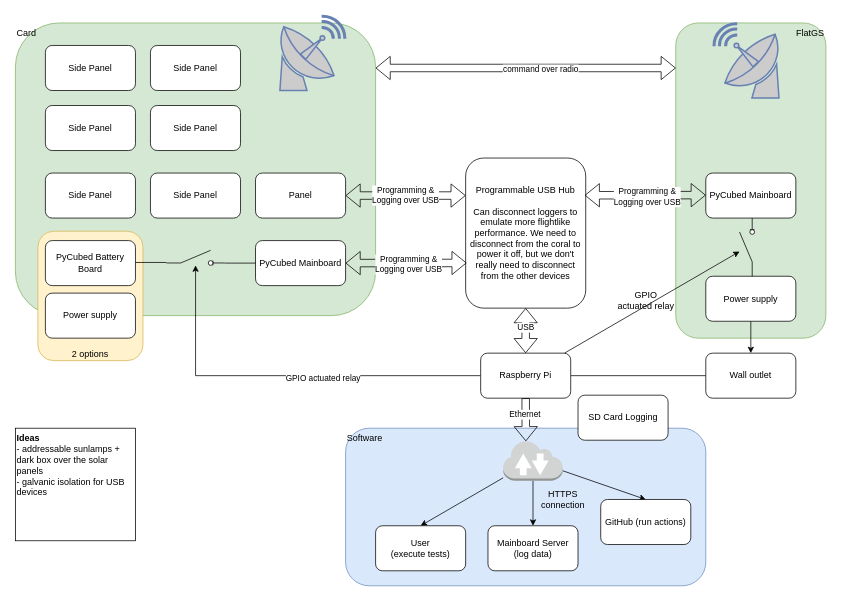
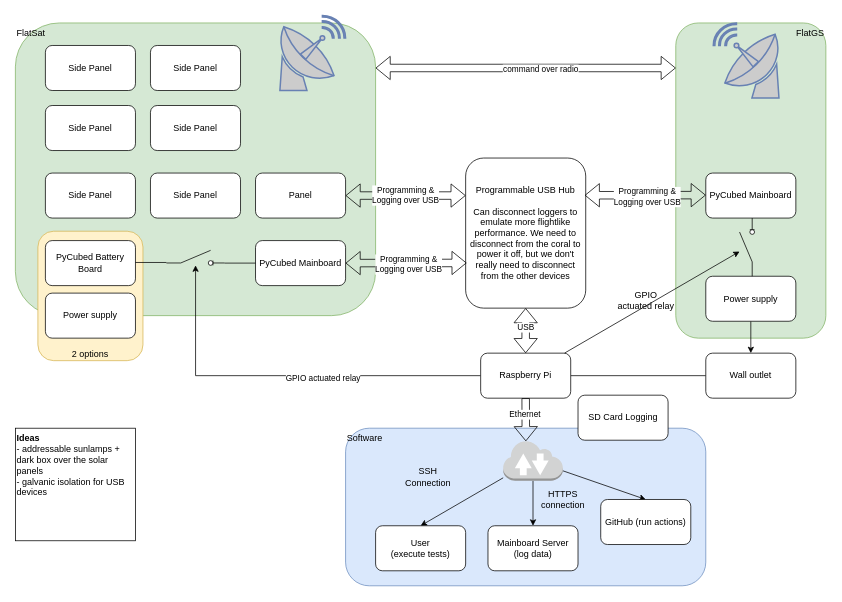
  <mxCell id="0" />
  <mxCell id="1" parent="0" />
  <mxCell id="2" value="Software" style="rounded=1;whiteSpace=wrap;html=1;fillColor=#dae8fc;strokeColor=#6c8ebf;align=left;verticalAlign=top;" parent="1" vertex="1"><mxGeometry x="460" y="570" width="480" height="210" as="geometry" /></mxCell>
- <mxCell id="3" value="Card" style="rounded=1;whiteSpace=wrap;html=1;align=left;verticalAlign=top;fillColor=#d5e8d4;strokeColor=#82b366;" parent="1" vertex="1"><mxGeometry x="20" y="30" width="480" height="390" as="geometry" /></mxCell>
+ <mxCell id="3" value="FlatSat" style="rounded=1;whiteSpace=wrap;html=1;align=left;verticalAlign=top;fillColor=#d5e8d4;strokeColor=#82b366;" parent="1" vertex="1"><mxGeometry x="20" y="30" width="480" height="390" as="geometry" /></mxCell>
  <mxCell id="4" value="2 options" style="rounded=1;whiteSpace=wrap;html=1;fillColor=#fff2cc;strokeColor=#d6b656;verticalAlign=bottom;" parent="1" vertex="1"><mxGeometry x="50" y="307.5" width="140" height="172.5" as="geometry" /></mxCell>
  <mxCell id="5" value="FlatGS" style="rounded=1;whiteSpace=wrap;html=1;verticalAlign=top;align=right;fillColor=#d5e8d4;strokeColor=#82b366;" parent="1" vertex="1"><mxGeometry x="900" y="30" width="200" height="420" as="geometry" /></mxCell>
  <mxCell id="6" style="edgeStyle=orthogonalEdgeStyle;rounded=0;orthogonalLoop=1;jettySize=auto;html=1;" parent="1" source="10" target="24" edge="1"><mxGeometry relative="1" as="geometry" /></mxCell>
  <mxCell id="7" value="GPIO actuated relay" style="edgeLabel;html=1;align=center;verticalAlign=middle;resizable=0;points=[];" parent="6" vertex="1" connectable="0"><mxGeometry x="-0.199" y="2" relative="1" as="geometry"><mxPoint as="offset" /></mxGeometry></mxCell>
  <mxCell id="8" style="edgeStyle=none;rounded=0;orthogonalLoop=1;jettySize=auto;html=1;" parent="1" source="10" target="50" edge="1"><mxGeometry relative="1" as="geometry" /></mxCell>
  <mxCell id="9" style="edgeStyle=none;rounded=0;orthogonalLoop=1;jettySize=auto;html=1;entryX=0;entryY=0.5;entryDx=0;entryDy=0;endArrow=none;" parent="1" source="10" target="52" edge="1"><mxGeometry relative="1" as="geometry" /></mxCell>
  <mxCell id="10" value="Raspberry Pi" style="rounded=1;whiteSpace=wrap;html=1;" parent="1" vertex="1"><mxGeometry x="640" y="470" width="120" height="60" as="geometry" /></mxCell>
  <mxCell id="11" value="Programmable USB Hub&lt;br&gt;&lt;br&gt;Can disconnect loggers to emulate more flightlike performance. We need to disconnect from the coral to power it off, but we don't really need to disconnect from the other devices" style="rounded=1;whiteSpace=wrap;html=1;" parent="1" vertex="1"><mxGeometry x="620" y="210" width="160" height="200" as="geometry" /></mxCell>
  <mxCell id="12" value="" style="shape=flexArrow;endArrow=classic;startArrow=classic;html=1;rounded=0;exitX=0.5;exitY=0;exitDx=0;exitDy=0;" parent="1" source="10" target="11" edge="1"><mxGeometry width="100" height="100" relative="1" as="geometry"><mxPoint x="630" y="450" as="sourcePoint" /><mxPoint x="730" y="350" as="targetPoint" /></mxGeometry></mxCell>
  <mxCell id="13" value="USB" style="edgeLabel;html=1;align=center;verticalAlign=middle;resizable=0;points=[];" parent="12" vertex="1" connectable="0"><mxGeometry x="0.169" y="1" relative="1" as="geometry"><mxPoint as="offset" /></mxGeometry></mxCell>
  <mxCell id="14" value="PyCubed Mainboard" style="rounded=1;whiteSpace=wrap;html=1;" parent="1" vertex="1"><mxGeometry x="340" y="320" width="120" height="60" as="geometry" /></mxCell>
  <mxCell id="15" value="Panel" style="rounded=1;whiteSpace=wrap;html=1;" parent="1" vertex="1"><mxGeometry x="340" y="230" width="120" height="60" as="geometry" /></mxCell>
  <mxCell id="16" value="PyCubed Battery Board" style="rounded=1;whiteSpace=wrap;html=1;" parent="1" vertex="1"><mxGeometry x="60" y="320" width="120" height="60" as="geometry" /></mxCell>
  <mxCell id="17" value="Side Panel" style="rounded=1;whiteSpace=wrap;html=1;" parent="1" vertex="1"><mxGeometry x="60" y="230" width="120" height="60" as="geometry" /></mxCell>
  <mxCell id="18" value="Side Panel" style="rounded=1;whiteSpace=wrap;html=1;" parent="1" vertex="1"><mxGeometry x="60" y="140" width="120" height="60" as="geometry" /></mxCell>
  <mxCell id="19" value="Side Panel" style="rounded=1;whiteSpace=wrap;html=1;" parent="1" vertex="1"><mxGeometry x="60" y="60" width="120" height="60" as="geometry" /></mxCell>
  <mxCell id="20" value="Side Panel" style="rounded=1;whiteSpace=wrap;html=1;" parent="1" vertex="1"><mxGeometry x="200" y="60" width="120" height="60" as="geometry" /></mxCell>
  <mxCell id="21" value="Side Panel" style="rounded=1;whiteSpace=wrap;html=1;" parent="1" vertex="1"><mxGeometry x="200" y="140" width="120" height="60" as="geometry" /></mxCell>
  <mxCell id="22" value="Side Panel" style="rounded=1;whiteSpace=wrap;html=1;" parent="1" vertex="1"><mxGeometry x="200" y="230" width="120" height="60" as="geometry" /></mxCell>
  <mxCell id="23" value="PyCubed Mainboard" style="rounded=1;whiteSpace=wrap;html=1;" parent="1" vertex="1"><mxGeometry x="940" y="230" width="120" height="60" as="geometry" /></mxCell>
  <mxCell id="24" value="" style="pointerEvents=1;verticalLabelPosition=bottom;shadow=0;dashed=0;align=center;html=1;verticalAlign=top;shape=mxgraph.electrical.electro-mechanical.switch_disconnector;" parent="1" vertex="1"><mxGeometry x="221.25" y="333" width="77.5" height="20" as="geometry" /></mxCell>
  <mxCell id="25" value="" style="endArrow=none;html=1;rounded=0;entryX=0;entryY=0.5;entryDx=0;entryDy=0;" parent="1" target="14" edge="1"><mxGeometry width="50" height="50" relative="1" as="geometry"><mxPoint x="298.75" y="350" as="sourcePoint" /><mxPoint x="348.75" y="300" as="targetPoint" /></mxGeometry></mxCell>
  <mxCell id="26" value="" style="endArrow=none;html=1;rounded=0;entryX=0;entryY=0.5;entryDx=0;entryDy=0;" parent="1" edge="1"><mxGeometry width="50" height="50" relative="1" as="geometry"><mxPoint x="180" y="349.17" as="sourcePoint" /><mxPoint x="221.25" y="349.17" as="targetPoint" /></mxGeometry></mxCell>
  <mxCell id="27" value="" style="shape=flexArrow;endArrow=classic;startArrow=classic;html=1;rounded=0;exitX=1;exitY=0.5;exitDx=0;exitDy=0;entryX=0.008;entryY=0.699;entryDx=0;entryDy=0;entryPerimeter=0;" parent="1" source="14" target="11" edge="1"><mxGeometry width="100" height="100" relative="1" as="geometry"><mxPoint x="460" y="353" as="sourcePoint" /><mxPoint x="460" y="273" as="targetPoint" /></mxGeometry></mxCell>
  <mxCell id="28" value="Programming &amp;amp;&lt;br&gt;Logging over USB" style="edgeLabel;html=1;align=center;verticalAlign=middle;resizable=0;points=[];" parent="27" vertex="1" connectable="0"><mxGeometry x="0.024" y="-2" relative="1" as="geometry"><mxPoint as="offset" /></mxGeometry></mxCell>
  <mxCell id="29" value="Programming &amp;amp; &lt;br&gt;Logging over USB" style="shape=flexArrow;endArrow=classic;startArrow=classic;html=1;rounded=0;exitX=1;exitY=0.5;exitDx=0;exitDy=0;entryX=0;entryY=0.25;entryDx=0;entryDy=0;" parent="1" source="15" target="11" edge="1"><mxGeometry width="100" height="100" relative="1" as="geometry"><mxPoint x="460" y="257.67" as="sourcePoint" /><mxPoint x="580" y="262.337" as="targetPoint" /></mxGeometry></mxCell>
  <mxCell id="30" style="rounded=0;orthogonalLoop=1;jettySize=auto;html=1;entryX=0.5;entryY=0;entryDx=0;entryDy=0;" parent="1" source="33" target="37" edge="1"><mxGeometry relative="1" as="geometry" /></mxCell>
  <mxCell id="31" style="rounded=0;orthogonalLoop=1;jettySize=auto;html=1;entryX=0.5;entryY=0;entryDx=0;entryDy=0;" parent="1" source="33" target="36" edge="1"><mxGeometry relative="1" as="geometry" /></mxCell>
  <mxCell id="32" style="edgeStyle=none;rounded=0;orthogonalLoop=1;jettySize=auto;html=1;entryX=0.5;entryY=0;entryDx=0;entryDy=0;" parent="1" source="33" target="40" edge="1"><mxGeometry relative="1" as="geometry" /></mxCell>
  <mxCell id="33" value="" style="outlineConnect=0;dashed=0;verticalLabelPosition=bottom;verticalAlign=top;align=center;html=1;shape=mxgraph.aws3.internet_2;fillColor=#D2D3D3;gradientColor=none;" parent="1" vertex="1"><mxGeometry x="670" y="586" width="79.5" height="54" as="geometry" /></mxCell>
+ <mxCell id="34" value="SSH Connection" style="text;html=1;strokeColor=none;fillColor=none;align=center;verticalAlign=middle;whiteSpace=wrap;rounded=0;" parent="1" vertex="1"><mxGeometry x="540" y="620" width="60" height="30" as="geometry" /></mxCell>
  <mxCell id="35" value="HTTPS connection" style="text;html=1;strokeColor=none;fillColor=none;align=center;verticalAlign=middle;whiteSpace=wrap;rounded=0;" parent="1" vertex="1"><mxGeometry x="720" y="650" width="60" height="30" as="geometry" /></mxCell>
  <mxCell id="36" value="Mainboard Server (log data)" style="rounded=1;whiteSpace=wrap;html=1;" parent="1" vertex="1"><mxGeometry x="649.75" y="700" width="120" height="60" as="geometry" /></mxCell>
  <mxCell id="37" value="User&lt;br&gt;(execute tests)" style="rounded=1;whiteSpace=wrap;html=1;" parent="1" vertex="1"><mxGeometry x="500" y="700" width="120" height="60" as="geometry" /></mxCell>
  <mxCell id="38" value="" style="shape=flexArrow;endArrow=classic;html=1;rounded=0;exitX=0.5;exitY=1;exitDx=0;exitDy=0;entryX=0.38;entryY=0.025;entryDx=0;entryDy=0;entryPerimeter=0;" parent="1" source="10" target="33" edge="1"><mxGeometry width="50" height="50" relative="1" as="geometry"><mxPoint x="750" y="720" as="sourcePoint" /><mxPoint x="800" y="670" as="targetPoint" /></mxGeometry></mxCell>
  <mxCell id="39" value="Ethernet" style="edgeLabel;html=1;align=center;verticalAlign=middle;resizable=0;points=[];" parent="38" vertex="1" connectable="0"><mxGeometry x="-0.283" y="-2" relative="1" as="geometry"><mxPoint as="offset" /></mxGeometry></mxCell>
  <mxCell id="40" value="GitHub (run actions)" style="rounded=1;whiteSpace=wrap;html=1;" parent="1" vertex="1"><mxGeometry x="800" y="665" width="120" height="60" as="geometry" /></mxCell>
  <mxCell id="41" value="" style="shape=flexArrow;endArrow=classic;startArrow=classic;html=1;rounded=0;exitX=1;exitY=0.5;exitDx=0;exitDy=0;entryX=0.008;entryY=0.699;entryDx=0;entryDy=0;entryPerimeter=0;" parent="1" edge="1"><mxGeometry width="100" height="100" relative="1" as="geometry"><mxPoint x="778.72" y="259.61" as="sourcePoint" /><mxPoint x="940" y="259.41" as="targetPoint" /></mxGeometry></mxCell>
  <mxCell id="42" value="Programming &amp;amp;&lt;br&gt;Logging over USB" style="edgeLabel;html=1;align=center;verticalAlign=middle;resizable=0;points=[];" parent="41" vertex="1" connectable="0"><mxGeometry x="0.024" y="-2" relative="1" as="geometry"><mxPoint as="offset" /></mxGeometry></mxCell>
  <mxCell id="43" value="" style="fontColor=#0066CC;verticalAlign=top;verticalLabelPosition=bottom;labelPosition=center;align=center;html=1;outlineConnect=0;fillColor=#CCCCCC;strokeColor=#6881B3;gradientColor=none;gradientDirection=north;strokeWidth=2;shape=mxgraph.networks.satellite_dish;" parent="1" vertex="1"><mxGeometry x="370" y="20" width="90" height="100" as="geometry" /></mxCell>
  <mxCell id="44" value="" style="fontColor=#0066CC;verticalAlign=top;verticalLabelPosition=bottom;labelPosition=center;align=center;html=1;outlineConnect=0;fillColor=#CCCCCC;strokeColor=#6881B3;gradientColor=none;gradientDirection=north;strokeWidth=2;shape=mxgraph.networks.satellite_dish;flipV=0;flipH=1;" parent="1" vertex="1"><mxGeometry x="950" y="30" width="90" height="100" as="geometry" /></mxCell>
  <mxCell id="45" value="" style="shape=flexArrow;endArrow=classic;startArrow=classic;html=1;rounded=0;" parent="1" edge="1"><mxGeometry width="100" height="100" relative="1" as="geometry"><mxPoint x="500" y="90" as="sourcePoint" /><mxPoint x="900" y="90" as="targetPoint" /></mxGeometry></mxCell>
  <mxCell id="46" value="command over radio" style="edgeLabel;html=1;align=center;verticalAlign=middle;resizable=0;points=[];" parent="45" vertex="1" connectable="0"><mxGeometry x="0.097" y="-1" relative="1" as="geometry"><mxPoint as="offset" /></mxGeometry></mxCell>
  <mxCell id="47" style="edgeStyle=none;rounded=0;orthogonalLoop=1;jettySize=auto;html=1;" parent="1" source="48" target="52" edge="1"><mxGeometry relative="1" as="geometry"><mxPoint x="1000" y="490" as="targetPoint" /></mxGeometry></mxCell>
  <mxCell id="48" value="Power supply" style="rounded=1;whiteSpace=wrap;html=1;" parent="1" vertex="1"><mxGeometry x="940" y="367.5" width="120" height="60" as="geometry" /></mxCell>
  <mxCell id="49" value="" style="edgeStyle=none;rounded=0;orthogonalLoop=1;jettySize=auto;html=1;" parent="1" source="50" target="48" edge="1"><mxGeometry relative="1" as="geometry" /></mxCell>
  <mxCell id="50" value="" style="pointerEvents=1;verticalLabelPosition=bottom;shadow=0;dashed=0;align=center;html=1;verticalAlign=top;shape=mxgraph.electrical.electro-mechanical.switch_disconnector;direction=north;" parent="1" vertex="1"><mxGeometry x="985" y="290" width="20" height="77.5" as="geometry" /></mxCell>
  <mxCell id="51" value="GPIO &lt;br&gt;actuated relay" style="text;html=1;align=center;verticalAlign=middle;resizable=0;points=[];autosize=1;strokeColor=none;fillColor=none;" parent="1" vertex="1"><mxGeometry x="815" y="385" width="90" height="30" as="geometry" /></mxCell>
  <mxCell id="52" value="Wall outlet" style="rounded=1;whiteSpace=wrap;html=1;" parent="1" vertex="1"><mxGeometry x="940" y="470" width="120" height="60" as="geometry" /></mxCell>
  <mxCell id="53" value="Power supply" style="rounded=1;whiteSpace=wrap;html=1;" parent="1" vertex="1"><mxGeometry x="60" y="390" width="120" height="60" as="geometry" /></mxCell>
  <mxCell id="54" value="&lt;b&gt;Ideas&lt;/b&gt;&lt;br&gt;- addressable sunlamps + dark box over the solar panels&lt;br&gt;- galvanic isolation for USB devices" style="rounded=0;whiteSpace=wrap;html=1;align=left;verticalAlign=top;" parent="1" vertex="1"><mxGeometry x="20" y="570" width="160" height="150" as="geometry" /></mxCell>
  <mxCell id="55" value="SD Card Logging" style="rounded=1;whiteSpace=wrap;html=1;" vertex="1" parent="1"><mxGeometry x="769.75" y="526" width="120" height="60" as="geometry" /></mxCell>
